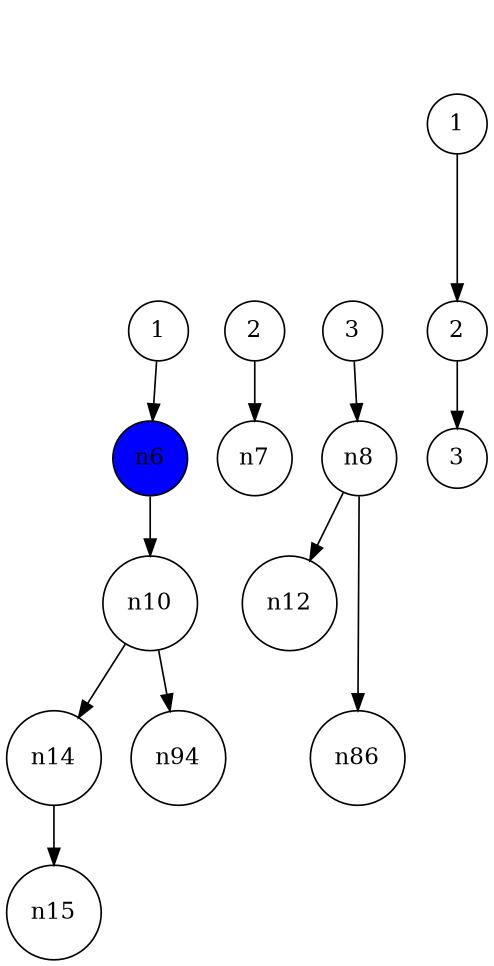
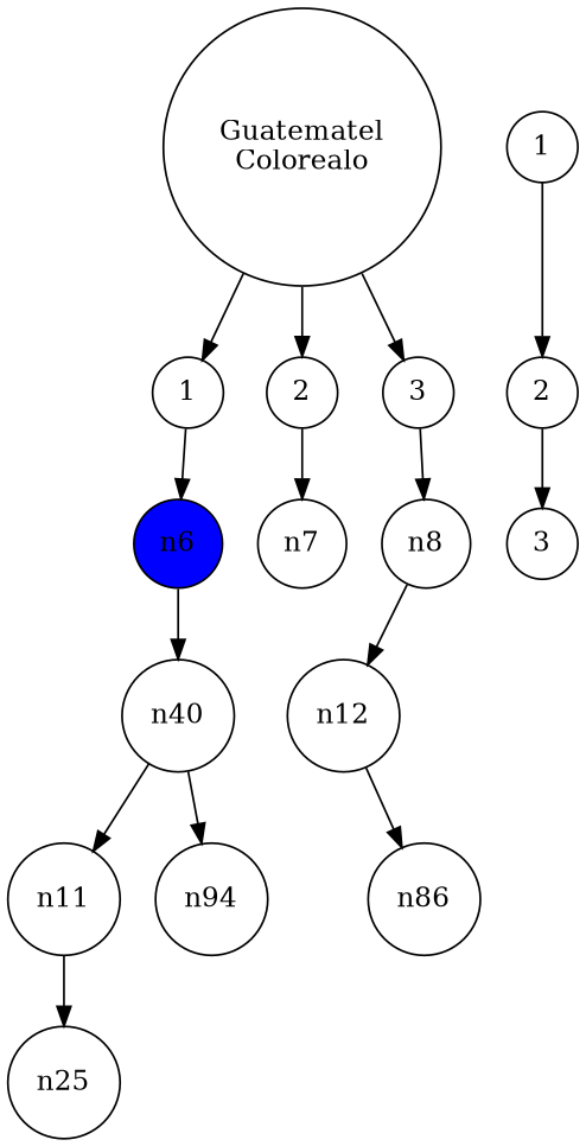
  digraph {
    node [shape=circle]
+   n0 [label="Guatematel\nColorealo"]
    n2 [label=1]
    n3 [label=2]
    n4 [label=3]
    n6 [fillcolor="#0000ff" style=filled]
    n7
    n8
    n5 [label=1]
    n9 [label=2]
-   n10
+   n10 [label=n40]
    n12
    n13 [label=3]
-   n11 [label=n14]
+   n11
    n14 [label=n94]
-   n15
+   n15 [label=n25]
    n16 [label=n86]
+   n0 -> n2
+   n0 -> n3
+   n0 -> n4
    n2 -> n6
    n3 -> n7
    n4 -> n8
    n6 -> n10
    n8 -> n12
    n5 -> n9
    n9 -> n13
    n10 -> n11
    n10 -> n14
-   n8 -> n16
+   n12 -> n16
    n11 -> n15
  }
